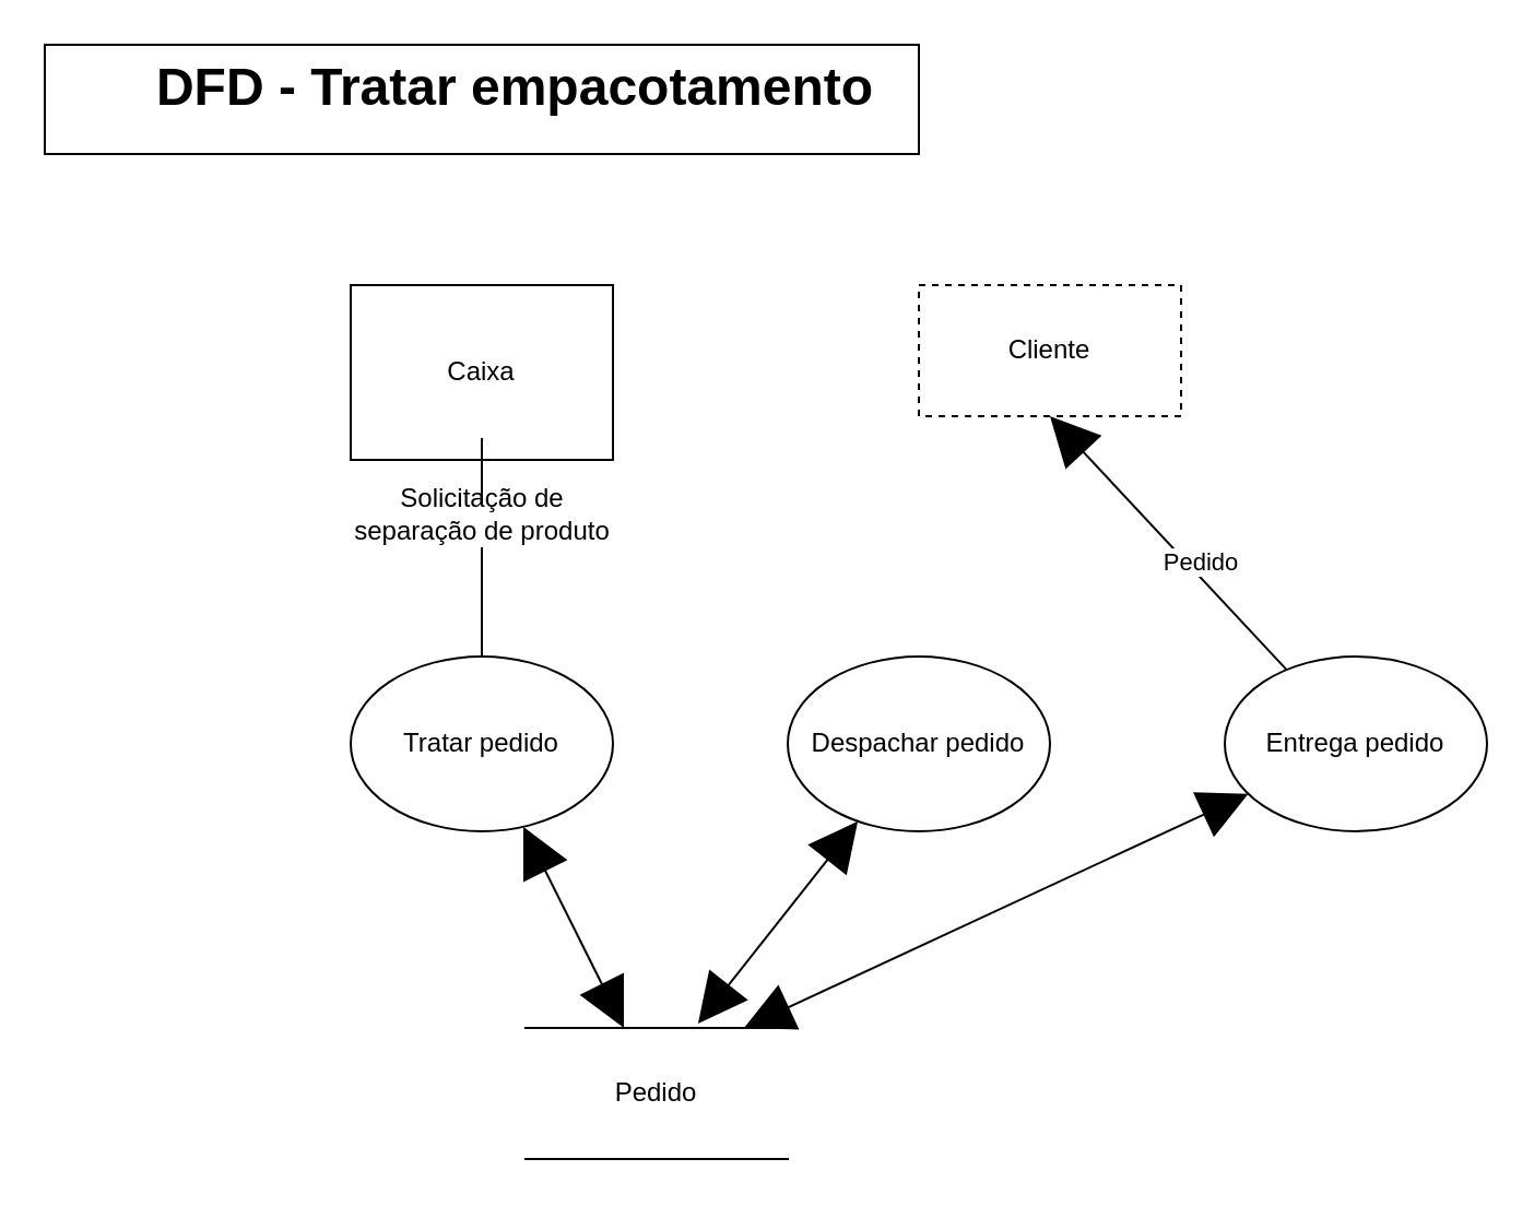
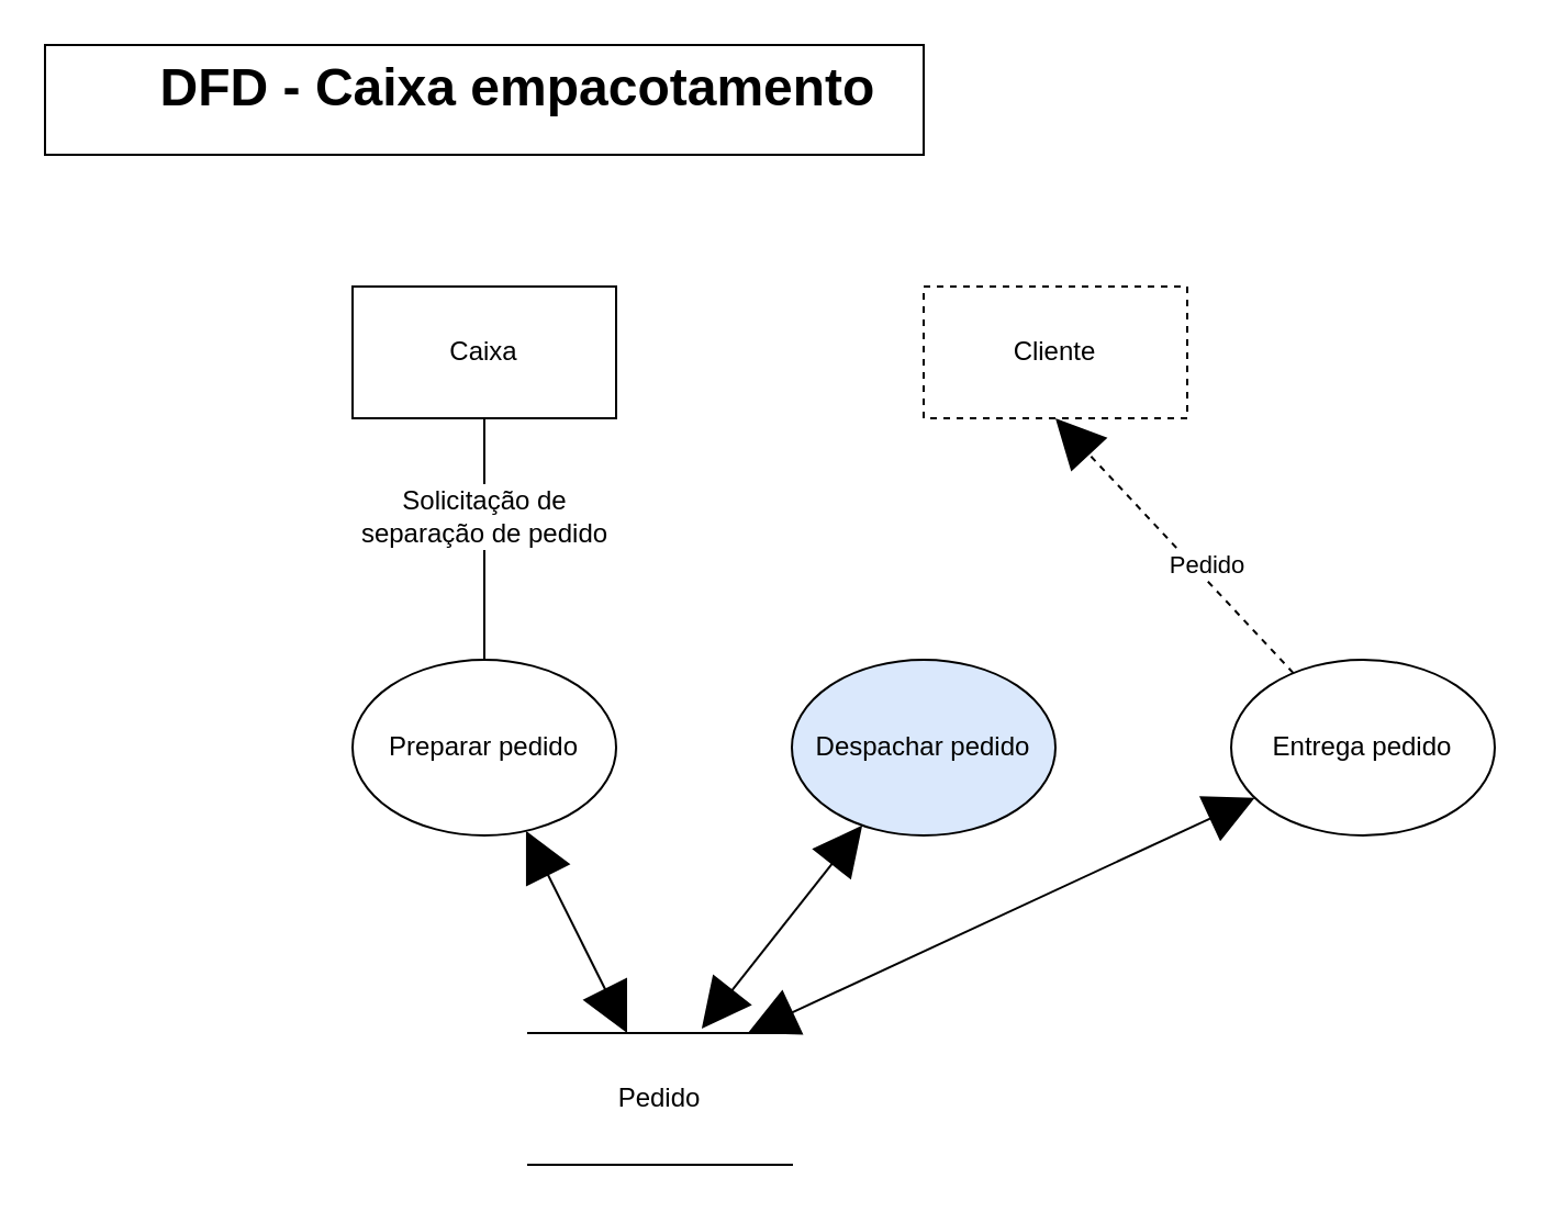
  <mxCell id="0" />
  <mxCell id="1" parent="0" />
- <mxCell id="2" value="Tratar pedido" style="ellipse;whiteSpace=wrap;html=1;" parent="1" vertex="1"><mxGeometry x="160" y="300" width="120" height="80" as="geometry" /></mxCell>
+ <mxCell id="2" value="Preparar pedido" style="ellipse;whiteSpace=wrap;html=1;" parent="1" vertex="1"><mxGeometry x="160" y="300" width="120" height="80" as="geometry" /></mxCell>
  <mxCell id="3" style="edgeStyle=none;rounded=0;orthogonalLoop=1;jettySize=auto;html=1;startArrow=block;startFill=1;startSize=20;endArrow=block;endFill=1;endSize=20;" parent="1" source="4" target="2" edge="1"><mxGeometry relative="1" as="geometry" /></mxCell>
  <mxCell id="4" value="Pedido" style="shape=partialRectangle;whiteSpace=wrap;html=1;left=0;right=0;fillColor=none;" parent="1" vertex="1"><mxGeometry x="240" y="470" width="120" height="60" as="geometry" /></mxCell>
  <mxCell id="5" style="rounded=0;orthogonalLoop=1;jettySize=auto;html=1;entryX=0.658;entryY=-0.033;entryDx=0;entryDy=0;entryPerimeter=0;startArrow=block;startFill=1;startSize=20;endArrow=block;endFill=1;endSize=20;strokeColor=#000000;" parent="1" source="6" target="4" edge="1"><mxGeometry relative="1" as="geometry" /></mxCell>
- <mxCell id="6" value="Despachar pedido" style="ellipse;whiteSpace=wrap;html=1;" parent="1" vertex="1"><mxGeometry x="360" y="300" width="120" height="80" as="geometry" /></mxCell>
- <mxCell id="7" style="edgeStyle=none;rounded=0;orthogonalLoop=1;jettySize=auto;html=1;entryX=0.5;entryY=1;entryDx=0;entryDy=0;startArrow=none;startFill=0;startSize=20;endArrow=block;endFill=1;endSize=20;strokeColor=#000000;" parent="1" source="10" target="11" edge="1"><mxGeometry relative="1" as="geometry" /></mxCell>
+ <mxCell id="6" value="Despachar pedido" style="ellipse;whiteSpace=wrap;html=1;fillColor=#dae8fc;" parent="1" vertex="1"><mxGeometry x="360" y="300" width="120" height="80" as="geometry" /></mxCell>
+ <mxCell id="7" style="edgeStyle=none;rounded=0;orthogonalLoop=1;jettySize=auto;html=1;entryX=0.5;entryY=1;entryDx=0;entryDy=0;startArrow=none;startFill=0;startSize=20;endArrow=block;endFill=1;endSize=20;strokeColor=#000000;dashed=1;" parent="1" source="10" target="11" edge="1"><mxGeometry relative="1" as="geometry" /></mxCell>
  <mxCell id="8" value="Pedido" style="edgeLabel;html=1;align=center;verticalAlign=middle;resizable=0;points=[];" parent="7" vertex="1" connectable="0"><mxGeometry x="-0.2" y="-5" relative="1" as="geometry"><mxPoint as="offset" /></mxGeometry></mxCell>
  <mxCell id="9" style="edgeStyle=none;rounded=0;orthogonalLoop=1;jettySize=auto;html=1;entryX=0.833;entryY=0;entryDx=0;entryDy=0;entryPerimeter=0;startArrow=block;startFill=1;startSize=20;endArrow=block;endFill=1;endSize=20;strokeColor=#000000;" parent="1" source="10" target="4" edge="1"><mxGeometry relative="1" as="geometry" /></mxCell>
  <mxCell id="10" value="Entrega pedido" style="ellipse;whiteSpace=wrap;html=1;" parent="1" vertex="1"><mxGeometry x="560" y="300" width="120" height="80" as="geometry" /></mxCell>
  <mxCell id="11" value="Cliente" style="rounded=0;whiteSpace=wrap;html=1;dashed=1;" parent="1" vertex="1"><mxGeometry x="420" y="130" width="120" height="60" as="geometry" /></mxCell>
  <mxCell id="12" style="edgeStyle=orthogonalEdgeStyle;rounded=0;orthogonalLoop=1;jettySize=auto;html=1;entryX=0.5;entryY=0;entryDx=0;entryDy=0;startArrow=none;startFill=0;strokeWidth=1;endArrow=none;endFill=1;endSize=20;" parent="1" source="14" target="2" edge="1"><mxGeometry relative="1" as="geometry"><Array as="points"><mxPoint x="220" y="250" /><mxPoint x="220" y="250" /></Array></mxGeometry></mxCell>
- <mxCell id="13" value="Caixa" style="rounded=0;whiteSpace=wrap;html=1;" parent="1" vertex="1"><mxGeometry x="160" y="130" width="120" height="80" as="geometry" /></mxCell>
- <mxCell id="14" value="Solicitação de &lt;br&gt;separação de produto" style="text;html=1;align=center;verticalAlign=middle;resizable=0;points=[];autosize=1;" parent="1" vertex="1"><mxGeometry x="155" y="220" width="130" height="30" as="geometry" /></mxCell>
+ <mxCell id="13" value="Caixa" style="rounded=0;whiteSpace=wrap;html=1;" parent="1" vertex="1"><mxGeometry x="160" y="130" width="120" height="60" as="geometry" /></mxCell>
+ <mxCell id="14" value="Solicitação de &lt;br&gt;separação de pedido" style="text;html=1;align=center;verticalAlign=middle;resizable=0;points=[];autosize=1;" parent="1" vertex="1"><mxGeometry x="155" y="220" width="130" height="30" as="geometry" /></mxCell>
  <mxCell id="15" style="edgeStyle=orthogonalEdgeStyle;rounded=0;orthogonalLoop=1;jettySize=auto;html=1;entryX=0.5;entryY=0;entryDx=0;entryDy=0;startArrow=none;startFill=0;endArrow=none;endFill=0;endSize=20;startSize=20;" parent="1" source="13" target="14" edge="1"><mxGeometry relative="1" as="geometry"><mxPoint x="220" y="210" as="sourcePoint" /><mxPoint x="220" y="300" as="targetPoint" /><Array as="points" /></mxGeometry></mxCell>
  <mxCell id="16" value="" style="rounded=0;whiteSpace=wrap;html=1;" parent="1" vertex="1"><mxGeometry x="20" y="20" width="400" height="50" as="geometry" /></mxCell>
- <mxCell id="17" value="DFD - Tratar empacotamento" style="text;strokeColor=none;fillColor=none;html=1;fontSize=24;fontStyle=1;verticalAlign=middle;align=center;" parent="1" vertex="1"><mxGeometry x="20" y="20" width="430" height="40" as="geometry" /></mxCell>
+ <mxCell id="17" value="DFD - Caixa empacotamento" style="text;strokeColor=none;fillColor=none;html=1;fontSize=24;fontStyle=1;verticalAlign=middle;align=center;" parent="1" vertex="1"><mxGeometry x="20" y="20" width="430" height="40" as="geometry" /></mxCell>
